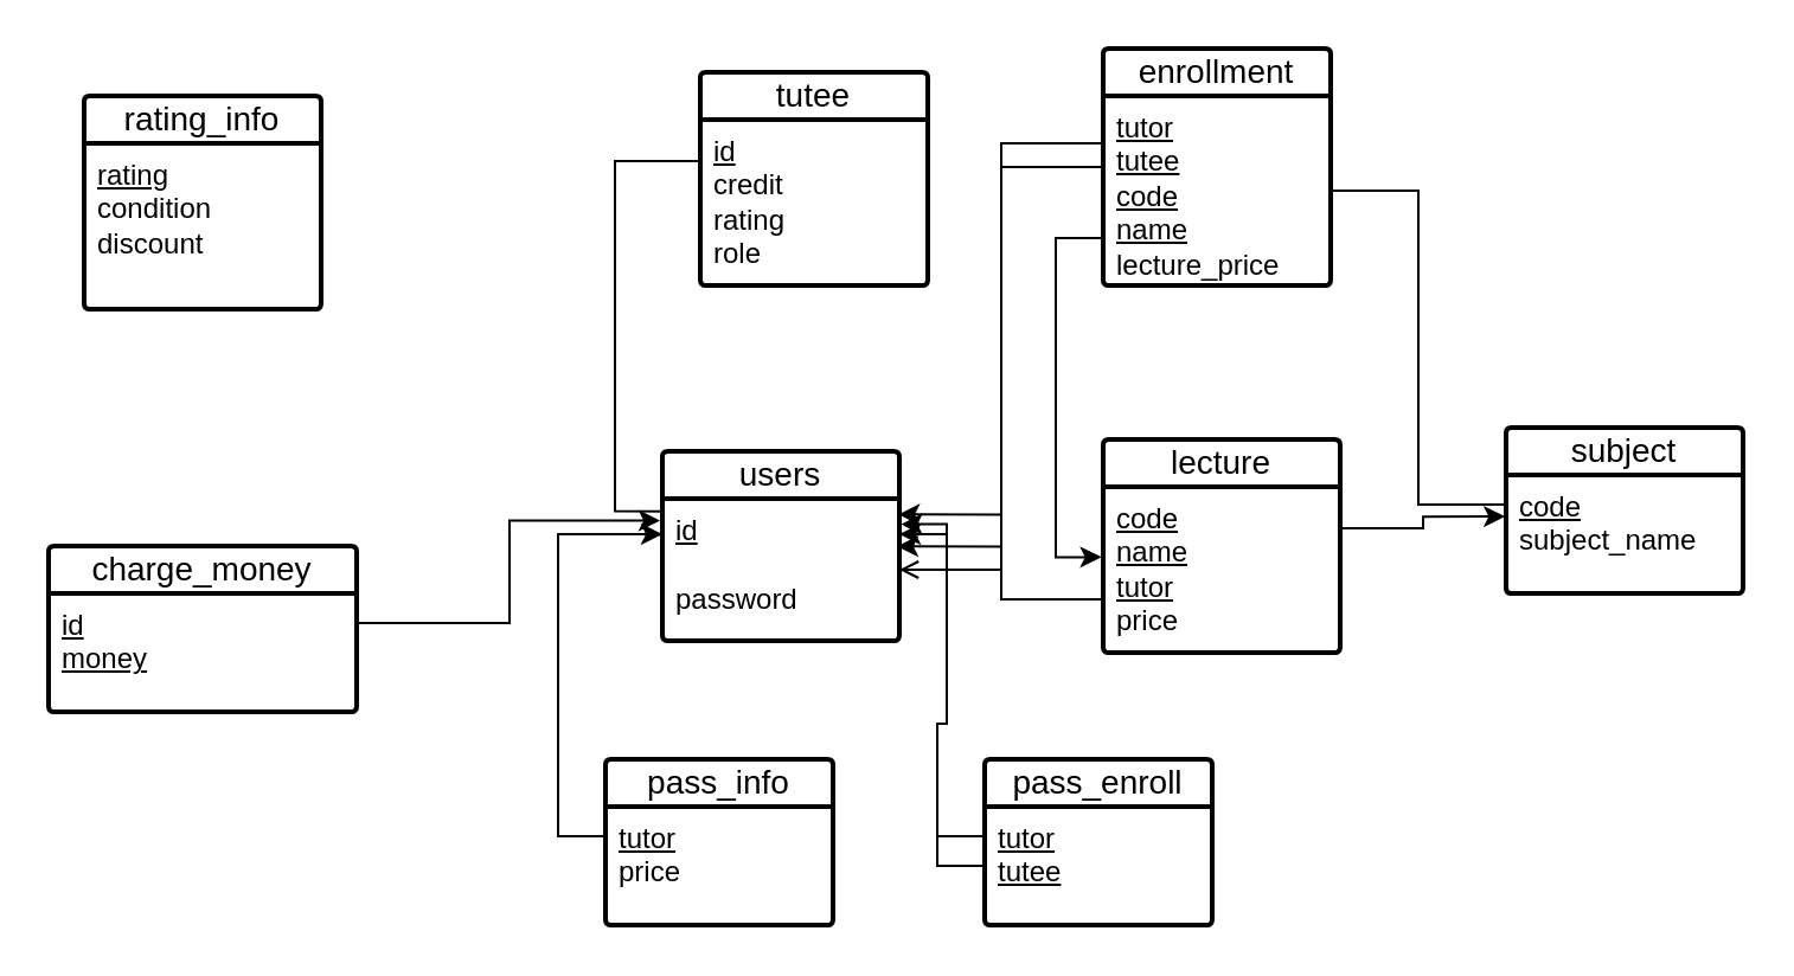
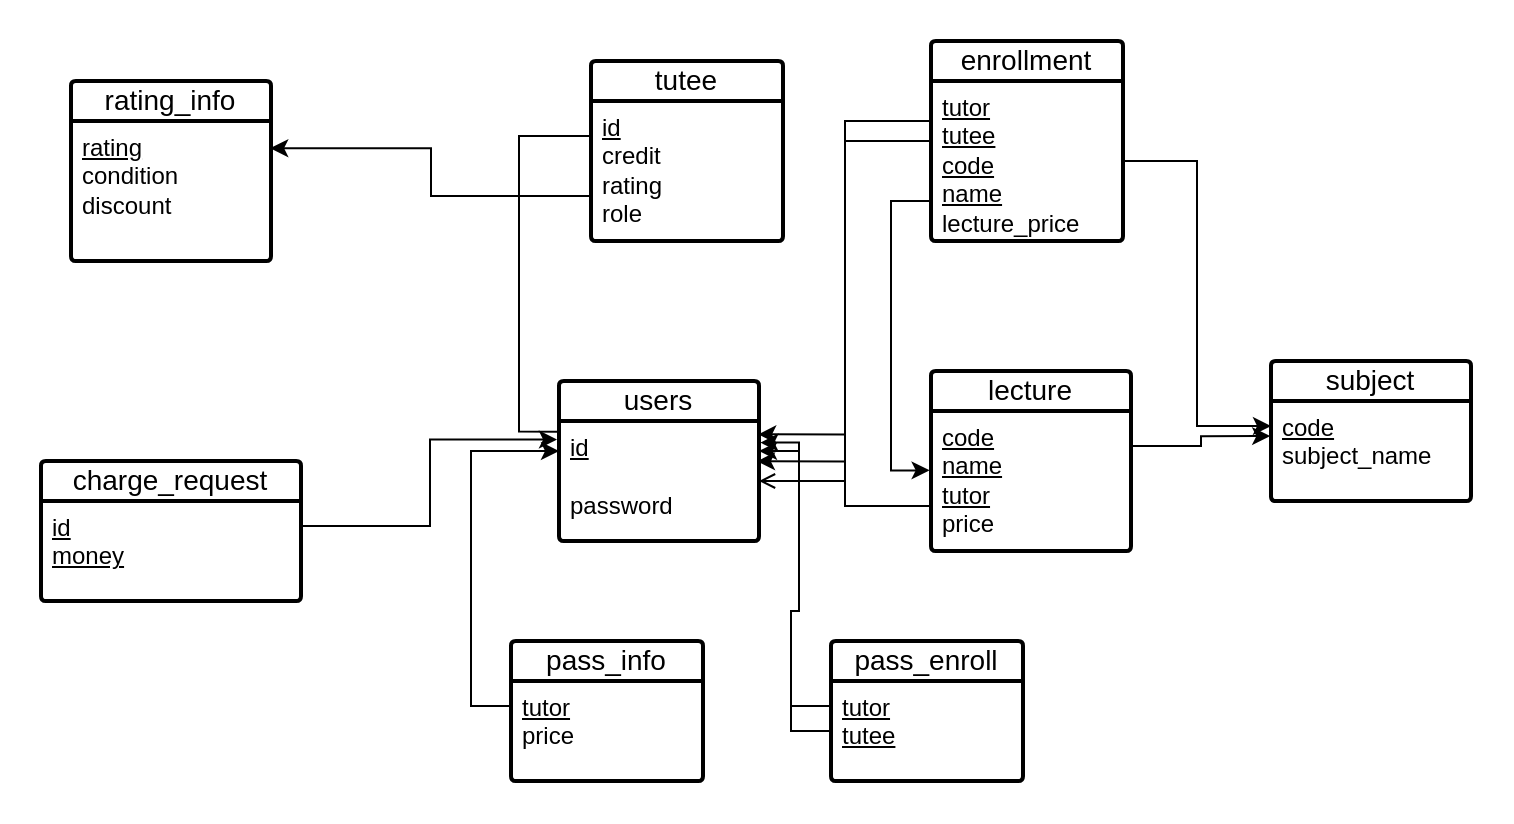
  <mxCell id="0" />
  <mxCell id="1" parent="0" />
  <mxCell id="2" value="users" style="swimlane;childLayout=stackLayout;horizontal=1;startSize=20;horizontalStack=0;rounded=1;fontSize=14;fontStyle=0;strokeWidth=2;resizeParent=0;resizeLast=1;shadow=0;dashed=0;align=center;arcSize=4;whiteSpace=wrap;html=1;" vertex="1" parent="1"><mxGeometry x="279" y="190" width="100" height="80" as="geometry" /></mxCell>
  <mxCell id="3" value="&lt;u&gt;id&lt;br&gt;&lt;/u&gt;&lt;br&gt;password" style="align=left;strokeColor=none;fillColor=none;spacingLeft=4;fontSize=12;verticalAlign=top;resizable=0;rotatable=0;part=1;html=1;" vertex="1" parent="2"><mxGeometry y="20" width="100" height="60" as="geometry" /></mxCell>
  <mxCell id="4" value="subject" style="swimlane;childLayout=stackLayout;horizontal=1;startSize=20;horizontalStack=0;rounded=1;fontSize=14;fontStyle=0;strokeWidth=2;resizeParent=0;resizeLast=1;shadow=0;dashed=0;align=center;arcSize=4;whiteSpace=wrap;html=1;" vertex="1" parent="1"><mxGeometry x="635" y="180" width="100" height="70" as="geometry" /></mxCell>
  <mxCell id="5" value="&lt;u&gt;code&lt;/u&gt;&lt;br&gt;subject_name" style="align=left;strokeColor=none;fillColor=none;spacingLeft=4;fontSize=12;verticalAlign=top;resizable=0;rotatable=0;part=1;html=1;" vertex="1" parent="4"><mxGeometry y="20" width="100" height="50" as="geometry" /></mxCell>
  <mxCell id="6" style="edgeStyle=orthogonalEdgeStyle;rounded=0;orthogonalLoop=1;jettySize=auto;html=1;exitX=0;exitY=0.75;exitDx=0;exitDy=0;entryX=0.996;entryY=0.111;entryDx=0;entryDy=0;entryPerimeter=0;" edge="1" parent="1" source="7" target="3"><mxGeometry relative="1" as="geometry" /></mxCell>
  <mxCell id="7" value="lecture" style="swimlane;childLayout=stackLayout;horizontal=1;startSize=20;horizontalStack=0;rounded=1;fontSize=14;fontStyle=0;strokeWidth=2;resizeParent=0;resizeLast=1;shadow=0;dashed=0;align=center;arcSize=4;whiteSpace=wrap;html=1;" vertex="1" parent="1"><mxGeometry x="465" y="185" width="100" height="90" as="geometry" /></mxCell>
  <mxCell id="8" value="&lt;u&gt;code&lt;br&gt;name&lt;br&gt;tutor&lt;/u&gt;&lt;br&gt;price" style="align=left;strokeColor=none;fillColor=none;spacingLeft=4;fontSize=12;verticalAlign=top;resizable=0;rotatable=0;part=1;html=1;" vertex="1" parent="7"><mxGeometry y="20" width="100" height="70" as="geometry" /></mxCell>
  <mxCell id="9" value="rating_info" style="swimlane;childLayout=stackLayout;horizontal=1;startSize=20;horizontalStack=0;rounded=1;fontSize=14;fontStyle=0;strokeWidth=2;resizeParent=0;resizeLast=1;shadow=0;dashed=0;align=center;arcSize=4;whiteSpace=wrap;html=1;" vertex="1" parent="1"><mxGeometry x="35" y="40" width="100" height="90" as="geometry" /></mxCell>
  <mxCell id="10" value="&lt;u&gt;rating&lt;/u&gt;&lt;br&gt;condition&lt;br&gt;discount" style="align=left;strokeColor=none;fillColor=none;spacingLeft=4;fontSize=12;verticalAlign=top;resizable=0;rotatable=0;part=1;html=1;" vertex="1" parent="9"><mxGeometry y="20" width="100" height="70" as="geometry" /></mxCell>
  <mxCell id="11" style="edgeStyle=orthogonalEdgeStyle;rounded=0;orthogonalLoop=1;jettySize=auto;html=1;exitX=0;exitY=0.5;exitDx=0;exitDy=0;entryX=1;entryY=0.5;entryDx=0;entryDy=0;endArrow=open;" edge="1" parent="1" source="12" target="3"><mxGeometry relative="1" as="geometry" /></mxCell>
  <mxCell id="12" value="enrollment" style="swimlane;childLayout=stackLayout;horizontal=1;startSize=20;horizontalStack=0;rounded=1;fontSize=14;fontStyle=0;strokeWidth=2;resizeParent=0;resizeLast=1;shadow=0;dashed=0;align=center;arcSize=4;whiteSpace=wrap;html=1;" vertex="1" parent="1"><mxGeometry x="465" y="20" width="96" height="100" as="geometry" /></mxCell>
  <mxCell id="13" value="&lt;u&gt;tutor&lt;br&gt;tutee&lt;br&gt;code&lt;br&gt;name&lt;/u&gt;&lt;br&gt;lecture_price" style="align=left;strokeColor=none;fillColor=none;spacingLeft=4;fontSize=12;verticalAlign=top;resizable=0;rotatable=0;part=1;html=1;" vertex="1" parent="12"><mxGeometry y="20" width="96" height="80" as="geometry" /></mxCell>
+ <mxCell id="14" style="edgeStyle=orthogonalEdgeStyle;rounded=0;orthogonalLoop=1;jettySize=auto;html=1;exitX=0;exitY=0.75;exitDx=0;exitDy=0;entryX=0.996;entryY=0.194;entryDx=0;entryDy=0;entryPerimeter=0;" edge="1" parent="1" source="15" target="10"><mxGeometry relative="1" as="geometry" /></mxCell>
  <mxCell id="15" value="tutee" style="swimlane;childLayout=stackLayout;horizontal=1;startSize=20;horizontalStack=0;rounded=1;fontSize=14;fontStyle=0;strokeWidth=2;resizeParent=0;resizeLast=1;shadow=0;dashed=0;align=center;arcSize=4;whiteSpace=wrap;html=1;" vertex="1" parent="1"><mxGeometry x="295" y="30" width="96" height="90" as="geometry" /></mxCell>
  <mxCell id="16" value="&lt;u&gt;id&lt;/u&gt;&lt;br&gt;credit&lt;br&gt;rating&lt;br&gt;role" style="align=left;strokeColor=none;fillColor=none;spacingLeft=4;fontSize=12;verticalAlign=top;resizable=0;rotatable=0;part=1;html=1;" vertex="1" parent="15"><mxGeometry y="20" width="96" height="70" as="geometry" /></mxCell>
  <mxCell id="17" value="pass_info" style="swimlane;childLayout=stackLayout;horizontal=1;startSize=20;horizontalStack=0;rounded=1;fontSize=14;fontStyle=0;strokeWidth=2;resizeParent=0;resizeLast=1;shadow=0;dashed=0;align=center;arcSize=4;whiteSpace=wrap;html=1;" vertex="1" parent="1"><mxGeometry x="255" y="320" width="96" height="70" as="geometry" /></mxCell>
  <mxCell id="18" value="&lt;u&gt;tutor&lt;/u&gt;&lt;br&gt;price" style="align=left;strokeColor=none;fillColor=none;spacingLeft=4;fontSize=12;verticalAlign=top;resizable=0;rotatable=0;part=1;html=1;" vertex="1" parent="17"><mxGeometry y="20" width="96" height="50" as="geometry" /></mxCell>
  <mxCell id="19" value="pass_enroll" style="swimlane;childLayout=stackLayout;horizontal=1;startSize=20;horizontalStack=0;rounded=1;fontSize=14;fontStyle=0;strokeWidth=2;resizeParent=0;resizeLast=1;shadow=0;dashed=0;align=center;arcSize=4;whiteSpace=wrap;html=1;" vertex="1" parent="1"><mxGeometry x="415" y="320" width="96" height="70" as="geometry" /></mxCell>
  <mxCell id="20" value="&lt;u&gt;tutor&lt;br&gt;tutee&lt;/u&gt;" style="align=left;strokeColor=none;fillColor=none;spacingLeft=4;fontSize=12;verticalAlign=top;resizable=0;rotatable=0;part=1;html=1;" vertex="1" parent="19"><mxGeometry y="20" width="96" height="50" as="geometry" /></mxCell>
- <mxCell id="21" value="charge_money" style="swimlane;childLayout=stackLayout;horizontal=1;startSize=20;horizontalStack=0;rounded=1;fontSize=14;fontStyle=0;strokeWidth=2;resizeParent=0;resizeLast=1;shadow=0;dashed=0;align=center;arcSize=4;whiteSpace=wrap;html=1;" vertex="1" parent="1"><mxGeometry x="20" y="230" width="130" height="70" as="geometry" /></mxCell>
+ <mxCell id="21" value="charge_request" style="swimlane;childLayout=stackLayout;horizontal=1;startSize=20;horizontalStack=0;rounded=1;fontSize=14;fontStyle=0;strokeWidth=2;resizeParent=0;resizeLast=1;shadow=0;dashed=0;align=center;arcSize=4;whiteSpace=wrap;html=1;" vertex="1" parent="1"><mxGeometry x="20" y="230" width="130" height="70" as="geometry" /></mxCell>
  <mxCell id="22" value="&lt;u&gt;id&lt;br&gt;money&lt;/u&gt;" style="align=left;strokeColor=none;fillColor=none;spacingLeft=4;fontSize=12;verticalAlign=top;resizable=0;rotatable=0;part=1;html=1;" vertex="1" parent="21"><mxGeometry y="20" width="130" height="50" as="geometry" /></mxCell>
  <mxCell id="23" style="edgeStyle=orthogonalEdgeStyle;rounded=0;orthogonalLoop=1;jettySize=auto;html=1;exitX=0;exitY=0.25;exitDx=0;exitDy=0;entryX=0.001;entryY=0.089;entryDx=0;entryDy=0;entryPerimeter=0;endArrow=none;" edge="1" parent="1" source="16" target="3"><mxGeometry relative="1" as="geometry" /></mxCell>
  <mxCell id="24" style="edgeStyle=orthogonalEdgeStyle;rounded=0;orthogonalLoop=1;jettySize=auto;html=1;exitX=1;exitY=0.25;exitDx=0;exitDy=0;entryX=-0.01;entryY=0.155;entryDx=0;entryDy=0;entryPerimeter=0;" edge="1" parent="1" source="22" target="3"><mxGeometry relative="1" as="geometry" /></mxCell>
  <mxCell id="25" style="edgeStyle=orthogonalEdgeStyle;rounded=0;orthogonalLoop=1;jettySize=auto;html=1;exitX=0;exitY=0.25;exitDx=0;exitDy=0;entryX=0;entryY=0.25;entryDx=0;entryDy=0;" edge="1" parent="1" source="18" target="3"><mxGeometry relative="1" as="geometry" /></mxCell>
  <mxCell id="26" style="edgeStyle=orthogonalEdgeStyle;rounded=0;orthogonalLoop=1;jettySize=auto;html=1;exitX=0;exitY=0.25;exitDx=0;exitDy=0;entryX=1.007;entryY=0.18;entryDx=0;entryDy=0;entryPerimeter=0;" edge="1" parent="1" source="20" target="3"><mxGeometry relative="1" as="geometry" /></mxCell>
  <mxCell id="27" style="edgeStyle=orthogonalEdgeStyle;rounded=0;orthogonalLoop=1;jettySize=auto;html=1;exitX=0;exitY=0.5;exitDx=0;exitDy=0;entryX=1;entryY=0.25;entryDx=0;entryDy=0;" edge="1" parent="1" source="20" target="3"><mxGeometry relative="1" as="geometry" /></mxCell>
- <mxCell id="28" style="edgeStyle=orthogonalEdgeStyle;rounded=0;orthogonalLoop=1;jettySize=auto;html=1;exitX=1;exitY=0.5;exitDx=0;exitDy=0;entryX=0;entryY=0.25;entryDx=0;entryDy=0;endArrow=none;" edge="1" parent="1" source="13" target="5"><mxGeometry relative="1" as="geometry" /></mxCell>
+ <mxCell id="28" style="edgeStyle=orthogonalEdgeStyle;rounded=0;orthogonalLoop=1;jettySize=auto;html=1;exitX=1;exitY=0.5;exitDx=0;exitDy=0;entryX=0;entryY=0.25;entryDx=0;entryDy=0;" edge="1" parent="1" source="13" target="5"><mxGeometry relative="1" as="geometry" /></mxCell>
  <mxCell id="29" style="edgeStyle=orthogonalEdgeStyle;rounded=0;orthogonalLoop=1;jettySize=auto;html=1;exitX=0;exitY=0.25;exitDx=0;exitDy=0;entryX=0.99;entryY=0.336;entryDx=0;entryDy=0;entryPerimeter=0;" edge="1" parent="1" source="13" target="3"><mxGeometry relative="1" as="geometry" /></mxCell>
  <mxCell id="30" style="edgeStyle=orthogonalEdgeStyle;rounded=0;orthogonalLoop=1;jettySize=auto;html=1;exitX=1;exitY=0.25;exitDx=0;exitDy=0;entryX=-0.004;entryY=0.351;entryDx=0;entryDy=0;entryPerimeter=0;" edge="1" parent="1" source="8" target="5"><mxGeometry relative="1" as="geometry" /></mxCell>
  <mxCell id="31" style="edgeStyle=orthogonalEdgeStyle;rounded=0;orthogonalLoop=1;jettySize=auto;html=1;exitX=0;exitY=0.75;exitDx=0;exitDy=0;entryX=-0.007;entryY=0.424;entryDx=0;entryDy=0;entryPerimeter=0;" edge="1" parent="1" source="13" target="8"><mxGeometry relative="1" as="geometry" /></mxCell>
